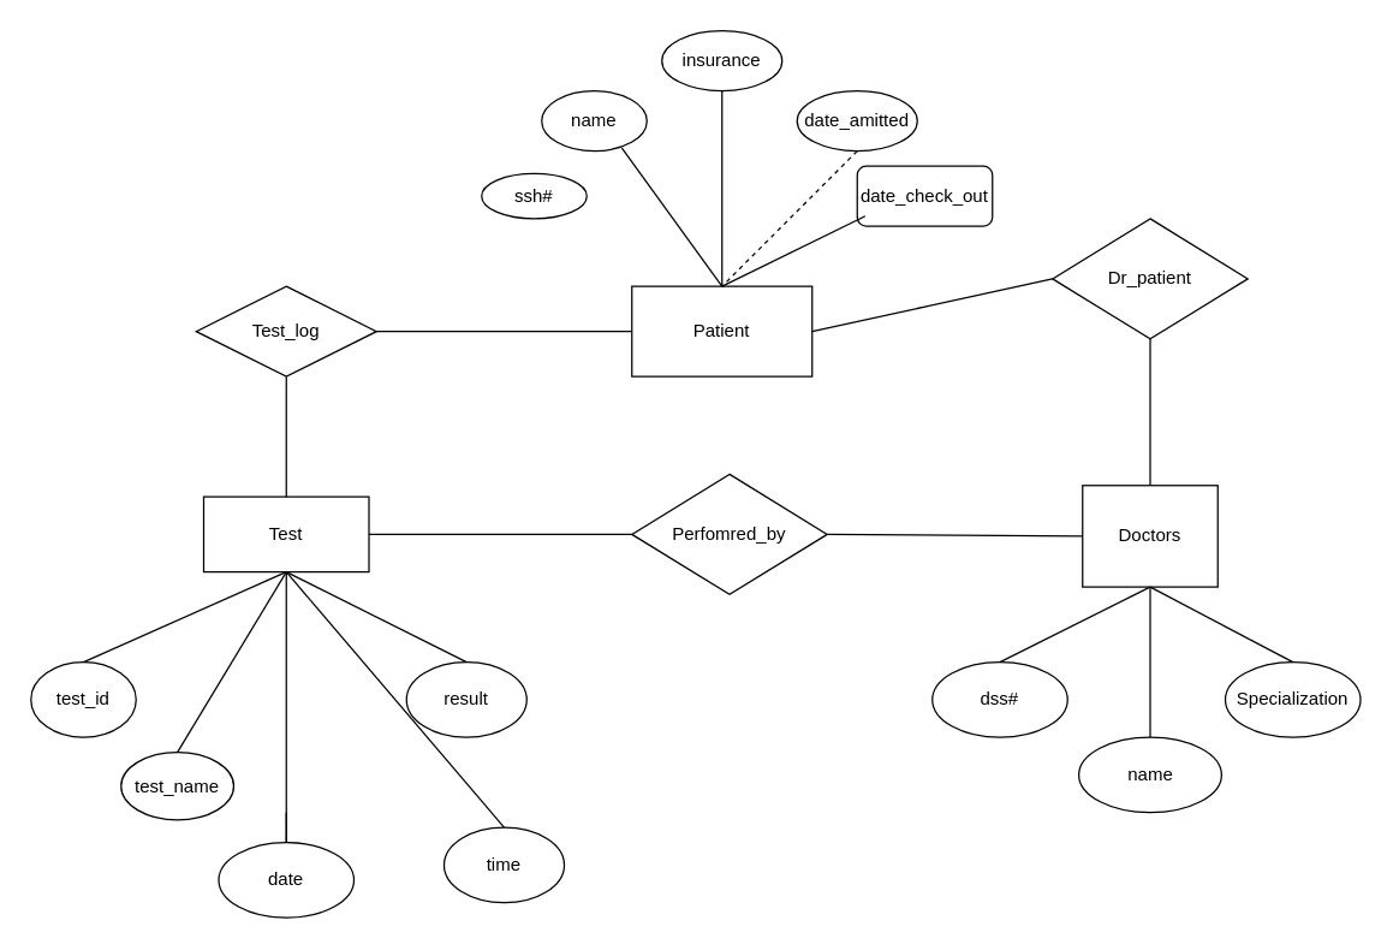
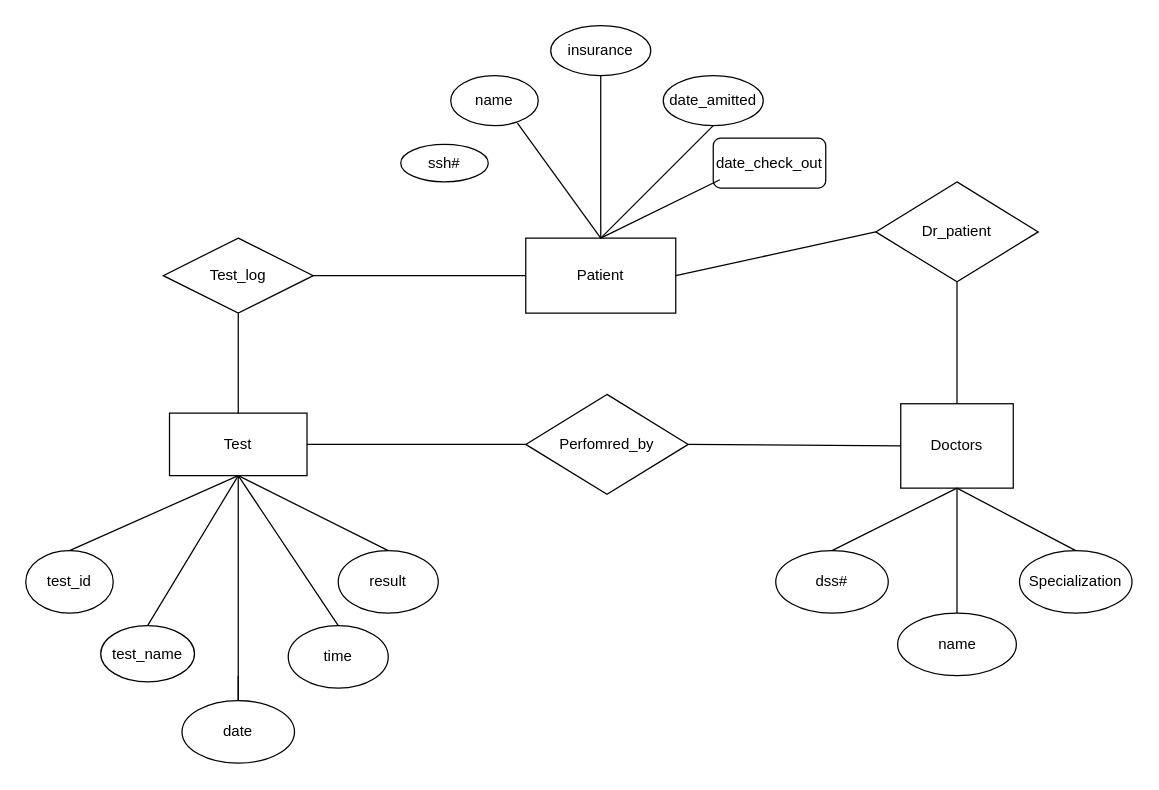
  <mxCell id="0" />
  <mxCell id="1" parent="0" />
  <mxCell id="2" value="Patient" style="rounded=0;whiteSpace=wrap;html=1;" vertex="1" parent="1"><mxGeometry x="420" y="190" width="120" height="60" as="geometry" /></mxCell>
  <mxCell id="3" value="date_check_out" style="whiteSpace=wrap;html=1;rounded=1;" vertex="1" parent="1"><mxGeometry x="570" y="110" width="90" height="40" as="geometry" /></mxCell>
  <mxCell id="4" value="ssh#" style="ellipse;whiteSpace=wrap;html=1;" vertex="1" parent="1"><mxGeometry x="320" y="115" width="70" height="30" as="geometry" /></mxCell>
  <mxCell id="5" value="name" style="ellipse;whiteSpace=wrap;html=1;" vertex="1" parent="1"><mxGeometry x="360" y="60" width="70" height="40" as="geometry" /></mxCell>
  <mxCell id="6" value="insurance" style="ellipse;whiteSpace=wrap;html=1;" vertex="1" parent="1"><mxGeometry x="440" y="20" width="80" height="40" as="geometry" /></mxCell>
  <mxCell id="7" value="date_amitted" style="ellipse;whiteSpace=wrap;html=1;" vertex="1" parent="1"><mxGeometry x="530" y="60" width="80" height="40" as="geometry" /></mxCell>
  <mxCell id="8" value="" style="endArrow=none;html=1;rounded=0;exitX=0.5;exitY=0;exitDx=0;exitDy=0;entryX=0.059;entryY=0.833;entryDx=0;entryDy=0;entryPerimeter=0;" edge="1" parent="1" source="2" target="3"><mxGeometry width="50" height="50" relative="1" as="geometry"><mxPoint x="460" y="240" as="sourcePoint" /><mxPoint x="510" y="190" as="targetPoint" /></mxGeometry></mxCell>
  <mxCell id="9" value="" style="endArrow=none;html=1;rounded=0;" edge="1" parent="1"><mxGeometry width="50" height="50" relative="1" as="geometry"><mxPoint x="480" y="190" as="sourcePoint" /><mxPoint x="480" y="190" as="targetPoint" /><Array as="points"><mxPoint x="480" y="60" /></Array></mxGeometry></mxCell>
  <mxCell id="10" value="" style="endArrow=none;html=1;rounded=0;entryX=0.5;entryY=0;entryDx=0;entryDy=0;exitX=0.762;exitY=0.95;exitDx=0;exitDy=0;exitPerimeter=0;" edge="1" parent="1" source="5" target="2"><mxGeometry width="50" height="50" relative="1" as="geometry"><mxPoint x="460" y="240" as="sourcePoint" /><mxPoint x="510" y="190" as="targetPoint" /></mxGeometry></mxCell>
- <mxCell id="11" value="" style="endArrow=none;html=1;rounded=0;entryX=0.5;entryY=0;entryDx=0;entryDy=0;exitX=0.5;exitY=1;exitDx=0;exitDy=0;dashed=1;" edge="1" parent="1" source="7" target="2"><mxGeometry width="50" height="50" relative="1" as="geometry"><mxPoint x="550" y="100" as="sourcePoint" /><mxPoint x="510" y="190" as="targetPoint" /></mxGeometry></mxCell>
+ <mxCell id="11" value="" style="endArrow=none;html=1;rounded=0;entryX=0.5;entryY=0;entryDx=0;entryDy=0;exitX=0.5;exitY=1;exitDx=0;exitDy=0;" edge="1" parent="1" source="7" target="2"><mxGeometry width="50" height="50" relative="1" as="geometry"><mxPoint x="550" y="100" as="sourcePoint" /><mxPoint x="510" y="190" as="targetPoint" /></mxGeometry></mxCell>
  <mxCell id="12" value="Test_log" style="rhombus;whiteSpace=wrap;html=1;" vertex="1" parent="1"><mxGeometry x="130" y="190" width="120" height="60" as="geometry" /></mxCell>
  <mxCell id="13" value="" style="endArrow=none;html=1;rounded=0;exitX=1;exitY=0.5;exitDx=0;exitDy=0;entryX=0;entryY=0.5;entryDx=0;entryDy=0;" edge="1" parent="1" source="12" target="2"><mxGeometry width="50" height="50" relative="1" as="geometry"><mxPoint x="450" y="350" as="sourcePoint" /><mxPoint x="500" y="300" as="targetPoint" /><Array as="points"><mxPoint x="420" y="220" /></Array></mxGeometry></mxCell>
  <mxCell id="14" value="Test" style="rounded=0;whiteSpace=wrap;html=1;" vertex="1" parent="1"><mxGeometry x="135" y="330" width="110" height="50" as="geometry" /></mxCell>
  <mxCell id="15" value="" style="endArrow=none;html=1;rounded=0;entryX=0.5;entryY=1;entryDx=0;entryDy=0;" edge="1" parent="1" target="12"><mxGeometry width="50" height="50" relative="1" as="geometry"><mxPoint x="190" y="250" as="sourcePoint" /><mxPoint x="500" y="200" as="targetPoint" /><Array as="points"><mxPoint x="190" y="330" /></Array></mxGeometry></mxCell>
  <mxCell id="16" value="test_id" style="ellipse;whiteSpace=wrap;html=1;" vertex="1" parent="1"><mxGeometry x="20" y="440" width="70" height="50" as="geometry" /></mxCell>
  <mxCell id="17" value="test_name" style="ellipse;whiteSpace=wrap;html=1;" vertex="1" parent="1"><mxGeometry y="500" width="75" height="45" as="geometry" x="80" /></mxCell>
- <mxCell id="18" value="time" style="ellipse;whiteSpace=wrap;html=1;" vertex="1" parent="1"><mxGeometry x="295" y="550" width="80" height="50" as="geometry" /></mxCell>
+ <mxCell id="18" value="time" style="ellipse;whiteSpace=wrap;html=1;" vertex="1" parent="1"><mxGeometry x="230" y="500" width="80" height="50" as="geometry" /></mxCell>
  <mxCell id="19" value="result" style="ellipse;whiteSpace=wrap;html=1;" vertex="1" parent="1"><mxGeometry x="270" y="440" width="80" height="50" as="geometry" /></mxCell>
  <mxCell id="20" value="" style="endArrow=none;html=1;rounded=0;exitX=0.5;exitY=0;exitDx=0;exitDy=0;entryX=0.5;entryY=1;entryDx=0;entryDy=0;" edge="1" parent="1" source="16" target="14"><mxGeometry width="50" height="50" relative="1" as="geometry"><mxPoint x="370" y="420" as="sourcePoint" /><mxPoint x="420" y="370" as="targetPoint" /><Array as="points"><mxPoint x="190" y="380" /></Array></mxGeometry></mxCell>
  <mxCell id="21" value="" style="endArrow=none;html=1;rounded=0;exitX=0.5;exitY=0;exitDx=0;exitDy=0;" edge="1" parent="1" source="17"><mxGeometry width="50" height="50" relative="1" as="geometry"><mxPoint x="370" y="420" as="sourcePoint" /><mxPoint x="190" y="380" as="targetPoint" /></mxGeometry></mxCell>
  <mxCell id="22" value="" style="endArrow=none;html=1;rounded=0;entryX=0.5;entryY=1;entryDx=0;entryDy=0;" edge="1" parent="1" source="24" target="14"><mxGeometry width="50" height="50" relative="1" as="geometry"><mxPoint x="190" y="540" as="sourcePoint" /><mxPoint x="420" y="370" as="targetPoint" /></mxGeometry></mxCell>
  <mxCell id="23" value="" style="endArrow=none;html=1;rounded=0;entryX=0.5;entryY=1;entryDx=0;entryDy=0;" edge="1" parent="1" target="24"><mxGeometry width="50" height="50" relative="1" as="geometry"><mxPoint x="190" y="540" as="sourcePoint" /><mxPoint x="190" y="380" as="targetPoint" /></mxGeometry></mxCell>
  <mxCell id="24" value="date" style="ellipse;whiteSpace=wrap;html=1;" vertex="1" parent="1"><mxGeometry x="145" y="560" width="90" height="50" as="geometry" /></mxCell>
  <mxCell id="25" value="" style="endArrow=none;html=1;rounded=0;exitX=0.5;exitY=0;exitDx=0;exitDy=0;" edge="1" parent="1" source="18"><mxGeometry width="50" height="50" relative="1" as="geometry"><mxPoint x="370" y="420" as="sourcePoint" /><mxPoint x="190" y="380" as="targetPoint" /></mxGeometry></mxCell>
  <mxCell id="26" value="" style="endArrow=none;html=1;rounded=0;exitX=0.5;exitY=0;exitDx=0;exitDy=0;" edge="1" parent="1" source="19"><mxGeometry width="50" height="50" relative="1" as="geometry"><mxPoint x="370" y="420" as="sourcePoint" /><mxPoint x="190" y="380" as="targetPoint" /></mxGeometry></mxCell>
  <mxCell id="27" value="Perfomred_by" style="rhombus;whiteSpace=wrap;html=1;" vertex="1" parent="1"><mxGeometry x="420" y="315" width="130" height="80" as="geometry" /></mxCell>
  <mxCell id="28" value="" style="endArrow=none;html=1;rounded=0;exitX=1;exitY=0.5;exitDx=0;exitDy=0;entryX=0;entryY=0.5;entryDx=0;entryDy=0;" edge="1" parent="1" source="14" target="27"><mxGeometry width="50" height="50" relative="1" as="geometry"><mxPoint x="370" y="420" as="sourcePoint" /><mxPoint x="420" y="370" as="targetPoint" /></mxGeometry></mxCell>
  <mxCell id="29" value="Dr_patient" style="rhombus;whiteSpace=wrap;html=1;" vertex="1" parent="1"><mxGeometry x="700" y="145" width="130" height="80" as="geometry" /></mxCell>
  <mxCell id="30" value="" style="endArrow=none;html=1;rounded=0;exitX=1;exitY=0.5;exitDx=0;exitDy=0;entryX=0;entryY=0.5;entryDx=0;entryDy=0;" edge="1" parent="1" source="2" target="29"><mxGeometry width="50" height="50" relative="1" as="geometry"><mxPoint x="590" y="420" as="sourcePoint" /><mxPoint x="640" y="370" as="targetPoint" /></mxGeometry></mxCell>
  <mxCell id="31" value="Doctors" style="rounded=0;whiteSpace=wrap;html=1;" vertex="1" parent="1"><mxGeometry x="720" y="322.5" width="90" height="67.5" as="geometry" /></mxCell>
  <mxCell id="32" value="" style="endArrow=none;html=1;rounded=0;exitX=0.5;exitY=0;exitDx=0;exitDy=0;entryX=0.5;entryY=1;entryDx=0;entryDy=0;" edge="1" parent="1" source="31" target="29"><mxGeometry width="50" height="50" relative="1" as="geometry"><mxPoint x="540" y="420" as="sourcePoint" /><mxPoint x="590" y="370" as="targetPoint" /></mxGeometry></mxCell>
  <mxCell id="33" value="" style="endArrow=none;html=1;rounded=0;entryX=0;entryY=0.5;entryDx=0;entryDy=0;exitX=1;exitY=0.5;exitDx=0;exitDy=0;" edge="1" parent="1" source="27" target="31"><mxGeometry width="50" height="50" relative="1" as="geometry"><mxPoint x="540" y="420" as="sourcePoint" /><mxPoint x="590" y="370" as="targetPoint" /></mxGeometry></mxCell>
  <mxCell id="34" value="dss#" style="ellipse;whiteSpace=wrap;html=1;" vertex="1" parent="1"><mxGeometry x="620" y="440" width="90" height="50" as="geometry" /></mxCell>
  <mxCell id="35" value="name" style="ellipse;whiteSpace=wrap;html=1;" vertex="1" parent="1"><mxGeometry x="717.5" y="490" width="95" height="50" as="geometry" /></mxCell>
  <mxCell id="36" value="Specialization" style="ellipse;whiteSpace=wrap;html=1;" vertex="1" parent="1"><mxGeometry x="815" y="440" width="90" height="50" as="geometry" /></mxCell>
  <mxCell id="37" value="" style="endArrow=none;html=1;rounded=0;entryX=0.5;entryY=1;entryDx=0;entryDy=0;exitX=0.5;exitY=0;exitDx=0;exitDy=0;" edge="1" parent="1" source="34" target="31"><mxGeometry width="50" height="50" relative="1" as="geometry"><mxPoint x="540" y="420" as="sourcePoint" /><mxPoint x="590" y="370" as="targetPoint" /></mxGeometry></mxCell>
  <mxCell id="38" value="" style="endArrow=none;html=1;rounded=0;exitX=0.5;exitY=0;exitDx=0;exitDy=0;entryX=0.5;entryY=1;entryDx=0;entryDy=0;" edge="1" parent="1" source="35" target="31"><mxGeometry width="50" height="50" relative="1" as="geometry"><mxPoint x="540" y="420" as="sourcePoint" /><mxPoint x="590" y="370" as="targetPoint" /></mxGeometry></mxCell>
  <mxCell id="39" value="" style="endArrow=none;html=1;rounded=0;entryX=0.5;entryY=1;entryDx=0;entryDy=0;exitX=0.5;exitY=0;exitDx=0;exitDy=0;" edge="1" parent="1" source="36" target="31"><mxGeometry width="50" height="50" relative="1" as="geometry"><mxPoint x="540" y="420" as="sourcePoint" /><mxPoint x="590" y="370" as="targetPoint" /></mxGeometry></mxCell>
